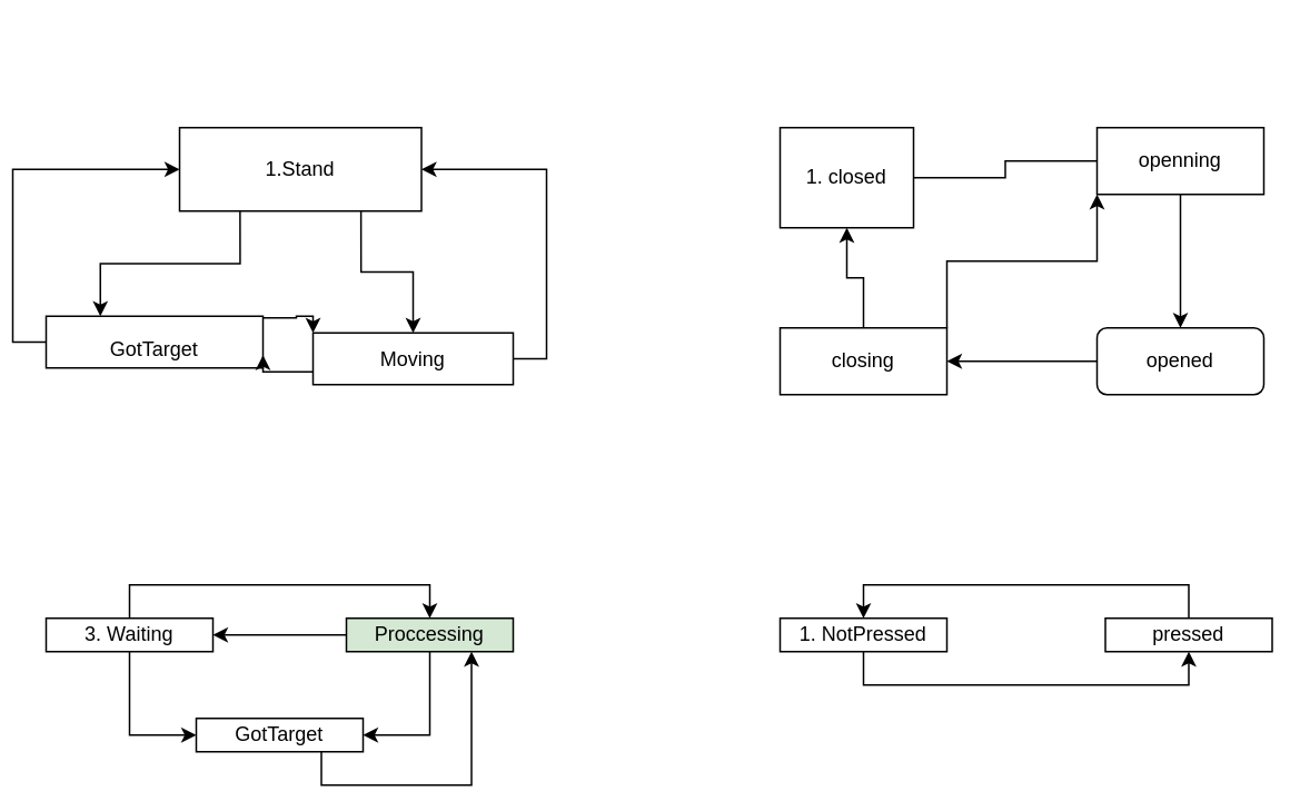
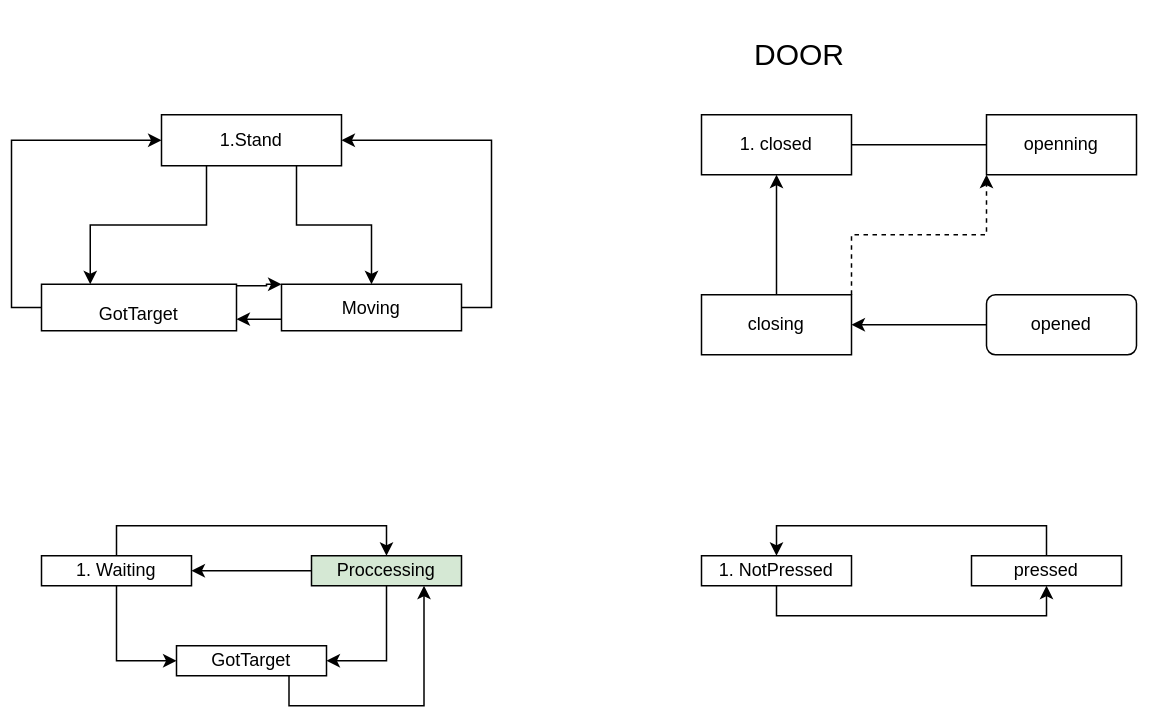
  <mxCell id="0" />
  <mxCell id="1" parent="0" />
  <mxCell id="2" value="" style="edgeStyle=orthogonalEdgeStyle;rounded=0;orthogonalLoop=1;jettySize=auto;html=1;endArrow=none;" parent="1" source="3" target="8" edge="1"><mxGeometry relative="1" as="geometry" /></mxCell>
- <mxCell id="3" value="1. closed" style="rounded=0;whiteSpace=wrap;html=1;" parent="1" vertex="1"><mxGeometry x="460" y="76" width="80" height="60" as="geometry" /></mxCell>
+ <mxCell id="3" value="1. closed" style="rounded=0;whiteSpace=wrap;html=1;" parent="1" vertex="1"><mxGeometry x="460" y="76" width="100" height="40" as="geometry" /></mxCell>
  <mxCell id="4" style="edgeStyle=orthogonalEdgeStyle;rounded=0;orthogonalLoop=1;jettySize=auto;html=1;entryX=0.5;entryY=1;entryDx=0;entryDy=0;" parent="1" source="6" target="3" edge="1"><mxGeometry relative="1" as="geometry" /></mxCell>
- <mxCell id="5" style="edgeStyle=orthogonalEdgeStyle;rounded=0;orthogonalLoop=1;jettySize=auto;html=1;exitX=1;exitY=0;exitDx=0;exitDy=0;entryX=0;entryY=1;entryDx=0;entryDy=0;" parent="1" source="6" target="8" edge="1"><mxGeometry relative="1" as="geometry" /></mxCell>
+ <mxCell id="5" style="edgeStyle=orthogonalEdgeStyle;rounded=0;orthogonalLoop=1;jettySize=auto;html=1;exitX=1;exitY=0;exitDx=0;exitDy=0;entryX=0;entryY=1;entryDx=0;entryDy=0;dashed=1;" parent="1" source="6" target="8" edge="1"><mxGeometry relative="1" as="geometry" /></mxCell>
  <mxCell id="6" value="closing" style="rounded=0;whiteSpace=wrap;html=1;" parent="1" vertex="1"><mxGeometry x="460" y="196" width="100" height="40" as="geometry" /></mxCell>
- <mxCell id="7" style="edgeStyle=orthogonalEdgeStyle;rounded=0;orthogonalLoop=1;jettySize=auto;html=1;entryX=0.5;entryY=0;entryDx=0;entryDy=0;" parent="1" source="8" target="10" edge="1"><mxGeometry relative="1" as="geometry" /></mxCell>
  <mxCell id="8" value="openning" style="rounded=0;whiteSpace=wrap;html=1;" parent="1" vertex="1"><mxGeometry x="650" y="76" width="100" height="40" as="geometry" /></mxCell>
  <mxCell id="9" value="" style="edgeStyle=orthogonalEdgeStyle;rounded=0;orthogonalLoop=1;jettySize=auto;html=1;entryX=1;entryY=0.5;entryDx=0;entryDy=0;" parent="1" source="10" target="6" edge="1"><mxGeometry relative="1" as="geometry"><mxPoint x="570" y="216" as="targetPoint" /></mxGeometry></mxCell>
  <mxCell id="10" value="opened" style="whiteSpace=wrap;html=1;rounded=1;" parent="1" vertex="1"><mxGeometry x="650" y="196" width="100" height="40" as="geometry" /></mxCell>
+ <mxCell id="11" value="DOOR" style="text;html=1;align=center;verticalAlign=middle;resizable=0;points=[];autosize=1;fontSize=20;" parent="1" vertex="1"><mxGeometry x="485" y="20" width="80" height="30" as="geometry" /></mxCell>
  <mxCell id="12" style="edgeStyle=orthogonalEdgeStyle;rounded=0;orthogonalLoop=1;jettySize=auto;html=1;exitX=0.75;exitY=1;exitDx=0;exitDy=0;" edge="1" parent="1" source="14" target="20"><mxGeometry relative="1" as="geometry" /></mxCell>
  <mxCell id="13" style="edgeStyle=orthogonalEdgeStyle;rounded=0;orthogonalLoop=1;jettySize=auto;html=1;exitX=0.25;exitY=1;exitDx=0;exitDy=0;entryX=0.25;entryY=0;entryDx=0;entryDy=0;" edge="1" parent="1" source="14" target="17"><mxGeometry relative="1" as="geometry" /></mxCell>
- <mxCell id="14" value="1.Stand" style="rounded=0;whiteSpace=wrap;html=1;fontSize=12;" parent="1" vertex="1"><mxGeometry x="100" y="76" width="145" height="50" as="geometry" /></mxCell>
+ <mxCell id="14" value="1.Stand" style="rounded=0;whiteSpace=wrap;html=1;fontSize=12;" parent="1" vertex="1"><mxGeometry x="100" y="76" width="120" height="34" as="geometry" /></mxCell>
  <mxCell id="15" style="edgeStyle=orthogonalEdgeStyle;rounded=0;orthogonalLoop=1;jettySize=auto;html=1;exitX=0;exitY=0.5;exitDx=0;exitDy=0;entryX=0;entryY=0.5;entryDx=0;entryDy=0;" edge="1" parent="1" source="17" target="14"><mxGeometry relative="1" as="geometry" /></mxCell>
  <mxCell id="16" value="" style="edgeStyle=orthogonalEdgeStyle;rounded=0;orthogonalLoop=1;jettySize=auto;html=1;entryX=0;entryY=0;entryDx=0;entryDy=0;" edge="1" parent="1" source="17" target="20"><mxGeometry relative="1" as="geometry"><Array as="points"><mxPoint x="170" y="190" /><mxPoint x="180" y="189" /></Array></mxGeometry></mxCell>
  <mxCell id="17" value="&lt;font style=&quot;font-size: 12px&quot;&gt;GotTarget&lt;/font&gt;" style="rounded=0;whiteSpace=wrap;html=1;fontSize=20;" parent="1" vertex="1"><mxGeometry x="20" y="189" width="130" height="31" as="geometry" /></mxCell>
  <mxCell id="18" style="edgeStyle=orthogonalEdgeStyle;rounded=0;orthogonalLoop=1;jettySize=auto;html=1;exitX=1;exitY=0.5;exitDx=0;exitDy=0;entryX=1;entryY=0.5;entryDx=0;entryDy=0;" edge="1" parent="1" source="20" target="14"><mxGeometry relative="1" as="geometry" /></mxCell>
  <mxCell id="19" style="edgeStyle=orthogonalEdgeStyle;rounded=0;orthogonalLoop=1;jettySize=auto;html=1;exitX=0;exitY=0.75;exitDx=0;exitDy=0;entryX=1;entryY=0.75;entryDx=0;entryDy=0;" edge="1" parent="1" source="20" target="17"><mxGeometry relative="1" as="geometry" /></mxCell>
- <mxCell id="20" value="Moving" style="rounded=0;whiteSpace=wrap;html=1;fontSize=12;" parent="1" vertex="1"><mxGeometry x="180" y="199" width="120" height="31" as="geometry" /></mxCell>
+ <mxCell id="20" value="Moving" style="rounded=0;whiteSpace=wrap;html=1;fontSize=12;" parent="1" vertex="1"><mxGeometry x="180" y="189" width="120" height="31" as="geometry" /></mxCell>
  <mxCell id="21" style="edgeStyle=orthogonalEdgeStyle;rounded=0;orthogonalLoop=1;jettySize=auto;html=1;entryX=0;entryY=0.5;entryDx=0;entryDy=0;" edge="1" parent="1" source="23" target="32"><mxGeometry relative="1" as="geometry" /></mxCell>
  <mxCell id="22" style="edgeStyle=orthogonalEdgeStyle;rounded=0;orthogonalLoop=1;jettySize=auto;html=1;exitX=0.5;exitY=0;exitDx=0;exitDy=0;entryX=0.5;entryY=0;entryDx=0;entryDy=0;" edge="1" parent="1" source="23" target="26"><mxGeometry relative="1" as="geometry" /></mxCell>
- <mxCell id="23" value="3. Waiting" style="rounded=0;whiteSpace=wrap;html=1;fontSize=12;" parent="1" vertex="1"><mxGeometry x="20" y="370" width="100" height="20" as="geometry" /></mxCell>
+ <mxCell id="23" value="1. Waiting" style="rounded=0;whiteSpace=wrap;html=1;fontSize=12;" parent="1" vertex="1"><mxGeometry x="20" y="370" width="100" height="20" as="geometry" /></mxCell>
  <mxCell id="24" style="edgeStyle=orthogonalEdgeStyle;rounded=0;orthogonalLoop=1;jettySize=auto;html=1;exitX=0.5;exitY=1;exitDx=0;exitDy=0;entryX=1;entryY=0.5;entryDx=0;entryDy=0;" edge="1" parent="1" source="26" target="32"><mxGeometry relative="1" as="geometry" /></mxCell>
  <mxCell id="25" style="edgeStyle=orthogonalEdgeStyle;rounded=0;orthogonalLoop=1;jettySize=auto;html=1;entryX=1;entryY=0.5;entryDx=0;entryDy=0;" edge="1" parent="1" source="26" target="23"><mxGeometry relative="1" as="geometry" /></mxCell>
  <mxCell id="26" value="Proccessing" style="rounded=0;whiteSpace=wrap;html=1;fontSize=12;fillColor=#d5e8d4;" parent="1" vertex="1"><mxGeometry x="200" y="370" width="100" height="20" as="geometry" /></mxCell>
  <mxCell id="27" style="edgeStyle=orthogonalEdgeStyle;rounded=0;orthogonalLoop=1;jettySize=auto;html=1;exitX=0.5;exitY=1;exitDx=0;exitDy=0;entryX=0.5;entryY=1;entryDx=0;entryDy=0;" edge="1" parent="1" source="28" target="30"><mxGeometry relative="1" as="geometry" /></mxCell>
  <mxCell id="28" value="1. NotPressed" style="rounded=0;whiteSpace=wrap;html=1;" parent="1" vertex="1"><mxGeometry x="460" y="370" width="100" height="20" as="geometry" /></mxCell>
  <mxCell id="29" style="edgeStyle=orthogonalEdgeStyle;rounded=0;orthogonalLoop=1;jettySize=auto;html=1;exitX=0.5;exitY=0;exitDx=0;exitDy=0;entryX=0.5;entryY=0;entryDx=0;entryDy=0;" edge="1" parent="1" source="30" target="28"><mxGeometry relative="1" as="geometry" /></mxCell>
- <mxCell id="30" value="pressed" style="rounded=0;whiteSpace=wrap;html=1;" parent="1" vertex="1"><mxGeometry x="655" y="370" width="100" height="20" as="geometry" /></mxCell>
+ <mxCell id="30" value="pressed" style="rounded=0;whiteSpace=wrap;html=1;" parent="1" vertex="1"><mxGeometry x="640" y="370" width="100" height="20" as="geometry" /></mxCell>
  <mxCell id="31" style="edgeStyle=orthogonalEdgeStyle;rounded=0;orthogonalLoop=1;jettySize=auto;html=1;exitX=0.75;exitY=1;exitDx=0;exitDy=0;entryX=0.75;entryY=1;entryDx=0;entryDy=0;" edge="1" parent="1" source="32" target="26"><mxGeometry relative="1" as="geometry" /></mxCell>
  <mxCell id="32" value="GotTarget" style="rounded=0;whiteSpace=wrap;html=1;fontSize=12;" vertex="1" parent="1"><mxGeometry x="110" y="430" width="100" height="20" as="geometry" /></mxCell>
